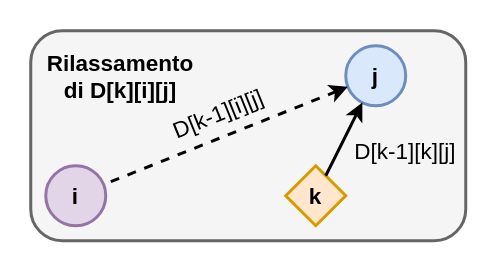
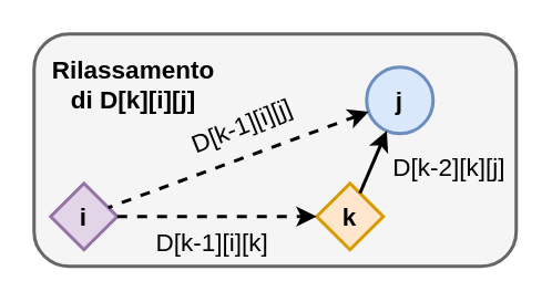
  <mxCell id="0" />
  <mxCell id="1" parent="0" />
  <mxCell id="2" value="" style="rounded=1;whiteSpace=wrap;html=1;fontSize=15;strokeWidth=2;fillColor=#f5f5f5;fontColor=#333333;strokeColor=#666666;" vertex="1" parent="1"><mxGeometry x="20" y="20" width="290" height="140" as="geometry" /></mxCell>
- <mxCell id="3" value="i" style="ellipse;whiteSpace=wrap;html=1;aspect=fixed;fillColor=#e1d5e7;strokeColor=#9673a6;strokeWidth=2;fontSize=15;fontStyle=1" vertex="1" parent="1"><mxGeometry x="30" y="110" width="40" height="40" as="geometry" /></mxCell>
+ <mxCell id="3" value="i" style="rhombus;whiteSpace=wrap;html=1;aspect=fixed;fillColor=#e1d5e7;strokeColor=#9673a6;strokeWidth=2;fontSize=15;fontStyle=1;" vertex="1" parent="1"><mxGeometry x="30" y="110" width="40" height="40" as="geometry" /></mxCell>
  <mxCell id="4" value="k" style="rhombus;whiteSpace=wrap;html=1;aspect=fixed;fillColor=#ffe6cc;strokeColor=#d79b00;strokeWidth=2;fontSize=15;fontStyle=1;" vertex="1" parent="1"><mxGeometry x="190" y="110" width="40" height="40" as="geometry" /></mxCell>
- <mxCell id="5" value="j" style="ellipse;whiteSpace=wrap;html=1;aspect=fixed;fillColor=#dae8fc;strokeColor=#6c8ebf;strokeWidth=2;fontSize=15;fontStyle=1" vertex="1" parent="1"><mxGeometry x="230" y="30" width="40" height="40" as="geometry" /></mxCell>
+ <mxCell id="5" value="j" style="ellipse;whiteSpace=wrap;html=1;aspect=fixed;fillColor=#dae8fc;strokeColor=#6c8ebf;strokeWidth=2;fontSize=15;fontStyle=1" vertex="1" parent="1"><mxGeometry x="220" y="40" width="40" height="40" as="geometry" /></mxCell>
+ <mxCell id="6" value="" style="endArrow=classic;dashed=1;html=1;rounded=0;endFill=1;strokeWidth=2;" edge="1" parent="1" source="3" target="4"><mxGeometry width="50" height="50" relative="1" as="geometry"><mxPoint x="110" y="190" as="sourcePoint" /><mxPoint x="-20" y="220" as="targetPoint" /></mxGeometry></mxCell>
  <mxCell id="7" value="" style="endArrow=classic;html=1;rounded=0;strokeWidth=2;" edge="1" parent="1" source="4" target="5"><mxGeometry width="50" height="50" relative="1" as="geometry"><mxPoint x="120" y="260" as="sourcePoint" /><mxPoint x="170" y="210" as="targetPoint" /></mxGeometry></mxCell>
  <mxCell id="8" value="" style="endArrow=none;dashed=1;html=1;rounded=0;startArrow=classic;startFill=1;strokeWidth=2;" edge="1" parent="1" source="5" target="3"><mxGeometry width="50" height="50" relative="1" as="geometry"><mxPoint x="-70" y="270" as="sourcePoint" /><mxPoint x="-20" y="220" as="targetPoint" /></mxGeometry></mxCell>
  <mxCell id="9" value="D[k-1][i][j]" style="text;html=1;strokeColor=none;fillColor=none;align=center;verticalAlign=middle;whiteSpace=wrap;rounded=0;fontSize=15;fontStyle=0;rotation=338;" vertex="1" parent="1"><mxGeometry x="100" y="60" width="90" height="30" as="geometry" /></mxCell>
- <mxCell id="10" value="D[k-1][k][j]" style="text;html=1;strokeColor=none;fillColor=none;align=center;verticalAlign=middle;whiteSpace=wrap;rounded=0;fontSize=15;fontStyle=0" vertex="1" parent="1"><mxGeometry x="230" y="90" width="80" height="20" as="geometry" /></mxCell>
+ <mxCell id="10" value="D[k-2][k][j]" style="text;html=1;strokeColor=none;fillColor=none;align=center;verticalAlign=middle;whiteSpace=wrap;rounded=0;fontSize=15;fontStyle=0" vertex="1" parent="1"><mxGeometry x="230" y="90" width="80" height="20" as="geometry" /></mxCell>
+ <mxCell id="11" value="D[k-1][i][k]" style="text;html=1;strokeColor=none;fillColor=none;align=center;verticalAlign=middle;whiteSpace=wrap;rounded=0;fontSize=15;fontStyle=0" vertex="1" parent="1"><mxGeometry x="85" y="130" width="85" height="30" as="geometry" /></mxCell>
  <mxCell id="12" value="Rilassamento di D[k][i][j]" style="text;html=1;strokeColor=none;fillColor=none;align=center;verticalAlign=middle;whiteSpace=wrap;rounded=0;fontSize=15;fontStyle=1" vertex="1" parent="1"><mxGeometry x="30" y="30" width="100" height="40" as="geometry" /></mxCell>
